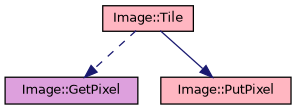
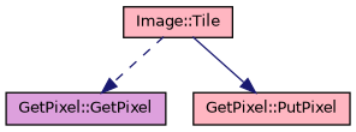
  digraph {
    rankdir=TB
    node [color=black fillcolor=lightpink fontname=Helvetica fontsize=10 shape=record style=filled]
    edge [color=midnightblue fontname=Helvetica fontsize=10 labelfontname=Helvetica labelfontsize=10]
    n1 [fontcolor=black height=0.2 label="Image::Tile" width=0.4]
-   n2 [fillcolor=plum height=0.2 label="Image::GetPixel" width=0.4]
-   n3 [height=0.2 label="Image::PutPixel" width=0.4]
+   n2 [fillcolor=plum height=0.2 label="GetPixel::GetPixel" width=0.4]
+   n3 [height=0.2 label="GetPixel::PutPixel" width=0.4]
    n1 -> n2 [style=dashed]
    n1 -> n3 [style=solid]
  }
